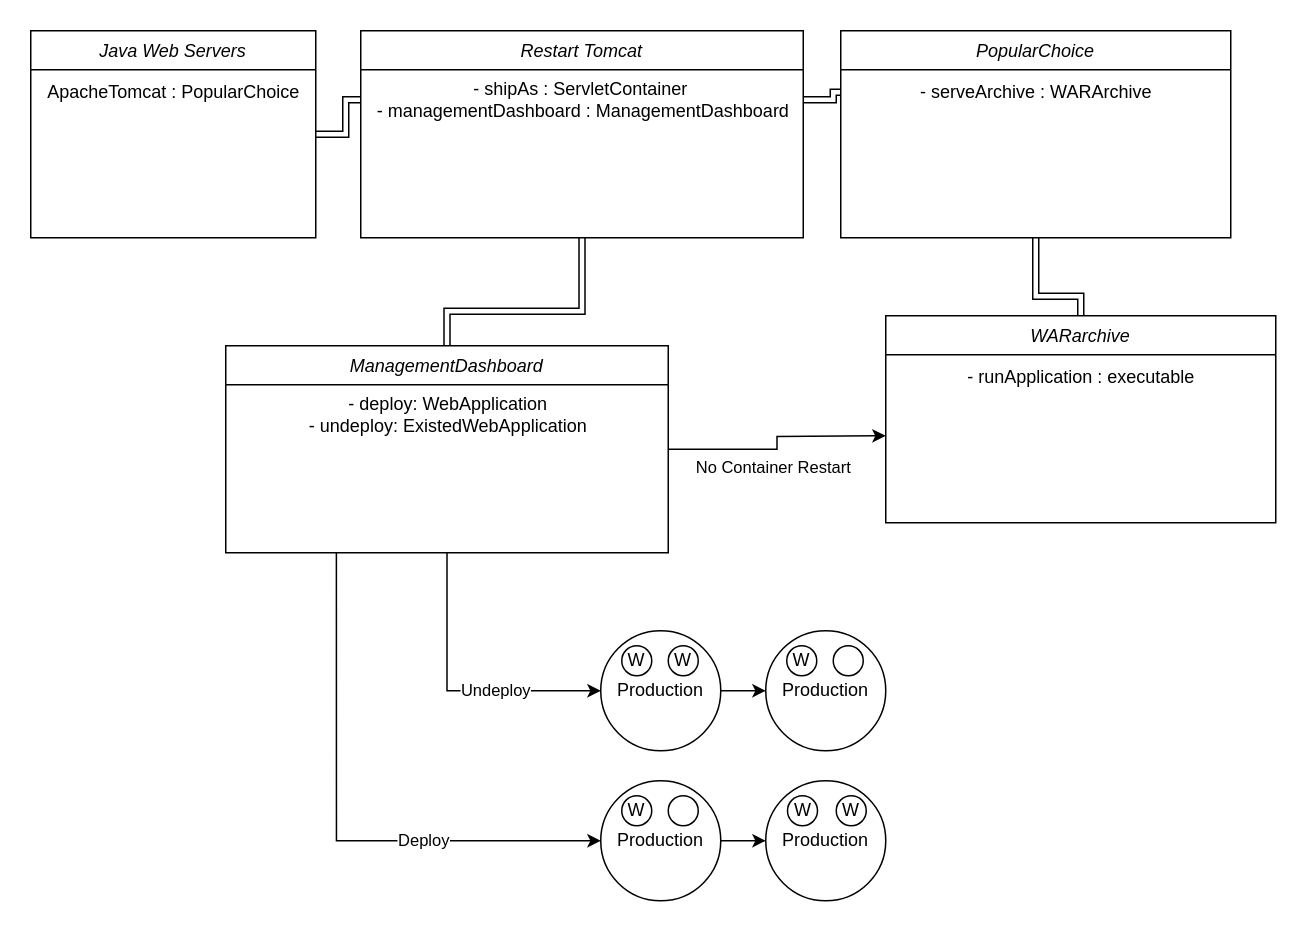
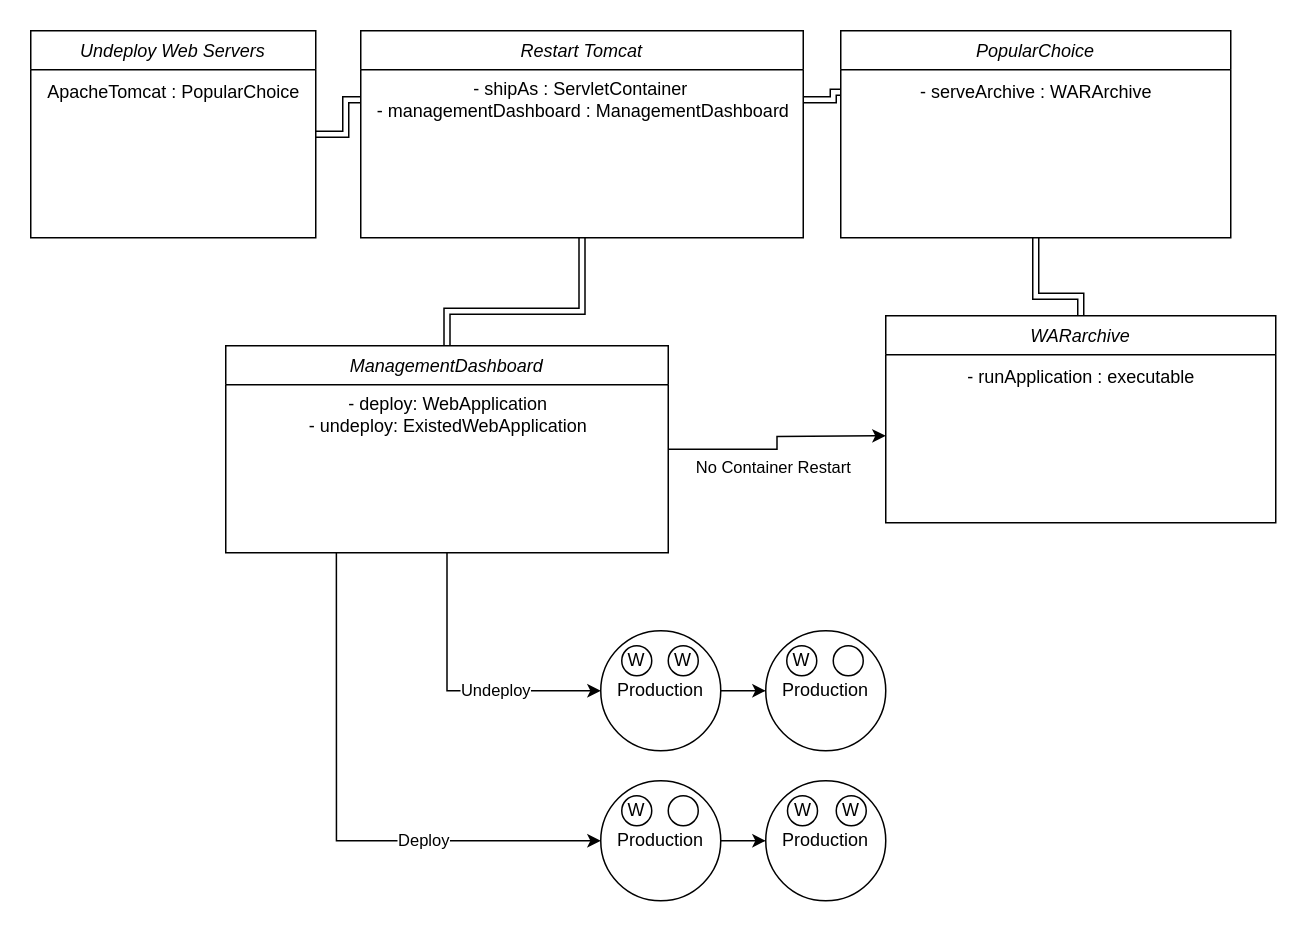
  <mxCell id="0" />
  <mxCell id="1" parent="0" />
  <mxCell id="2" value="" style="edgeStyle=orthogonalEdgeStyle;rounded=0;orthogonalLoop=1;jettySize=auto;html=1;shape=link;" edge="1" parent="1" source="3" target="7"><mxGeometry relative="1" as="geometry" /></mxCell>
- <mxCell id="3" value="Java Web Servers" style="swimlane;fontStyle=2;align=center;verticalAlign=top;childLayout=stackLayout;horizontal=1;startSize=26;horizontalStack=0;resizeParent=1;resizeLast=0;collapsible=1;marginBottom=0;rounded=0;shadow=0;strokeWidth=1;" parent="1" vertex="1"><mxGeometry x="20" y="20" width="190" height="138" as="geometry"><mxRectangle x="230" y="140" width="160" height="26" as="alternateBounds" /></mxGeometry></mxCell>
+ <mxCell id="3" value="Undeploy Web Servers" style="swimlane;fontStyle=2;align=center;verticalAlign=top;childLayout=stackLayout;horizontal=1;startSize=26;horizontalStack=0;resizeParent=1;resizeLast=0;collapsible=1;marginBottom=0;rounded=0;shadow=0;strokeWidth=1;" parent="1" vertex="1"><mxGeometry x="20" y="20" width="190" height="138" as="geometry"><mxRectangle x="230" y="140" width="160" height="26" as="alternateBounds" /></mxGeometry></mxCell>
  <mxCell id="4" value="ApacheTomcat : PopularChoice" style="text;html=1;align=center;verticalAlign=middle;resizable=0;points=[];autosize=1;strokeColor=none;fillColor=none;" vertex="1" parent="3"><mxGeometry y="26" width="190" height="30" as="geometry" /></mxCell>
  <mxCell id="5" value="" style="edgeStyle=orthogonalEdgeStyle;rounded=0;orthogonalLoop=1;jettySize=auto;html=1;shape=link;" edge="1" parent="1" source="6" target="18"><mxGeometry relative="1" as="geometry" /></mxCell>
  <mxCell id="6" value="Restart Tomcat" style="swimlane;fontStyle=2;align=center;verticalAlign=top;childLayout=stackLayout;horizontal=1;startSize=26;horizontalStack=0;resizeParent=1;resizeLast=0;collapsible=1;marginBottom=0;rounded=0;shadow=0;strokeWidth=1;" vertex="1" parent="1"><mxGeometry x="240" y="20" width="295" height="138" as="geometry"><mxRectangle x="230" y="140" width="160" height="26" as="alternateBounds" /></mxGeometry></mxCell>
  <mxCell id="7" value="- shipAs : ServletContainer&amp;nbsp;&lt;br&gt;- managementDashboard : ManagementDashboard" style="text;html=1;align=center;verticalAlign=middle;resizable=0;points=[];autosize=1;strokeColor=none;fillColor=none;" vertex="1" parent="6"><mxGeometry y="26" width="295" height="40" as="geometry" /></mxCell>
  <mxCell id="8" value="" style="edgeStyle=orthogonalEdgeStyle;rounded=0;orthogonalLoop=1;jettySize=auto;html=1;shape=link;" edge="1" parent="1" source="9" target="20"><mxGeometry relative="1" as="geometry" /></mxCell>
  <mxCell id="9" value="PopularChoice" style="swimlane;fontStyle=2;align=center;verticalAlign=top;childLayout=stackLayout;horizontal=1;startSize=26;horizontalStack=0;resizeParent=1;resizeLast=0;collapsible=1;marginBottom=0;rounded=0;shadow=0;strokeWidth=1;" vertex="1" parent="1"><mxGeometry x="560" y="20" width="260" height="138" as="geometry"><mxRectangle x="230" y="140" width="160" height="26" as="alternateBounds" /></mxGeometry></mxCell>
  <mxCell id="10" value="- serveArchive : WARArchive" style="text;html=1;align=center;verticalAlign=middle;resizable=0;points=[];autosize=1;strokeColor=none;fillColor=none;" vertex="1" parent="9"><mxGeometry y="26" width="260" height="30" as="geometry" /></mxCell>
  <mxCell id="11" style="edgeStyle=orthogonalEdgeStyle;rounded=0;orthogonalLoop=1;jettySize=auto;html=1;exitX=1;exitY=0.5;exitDx=0;exitDy=0;" edge="1" parent="1" source="17"><mxGeometry relative="1" as="geometry"><mxPoint x="590" y="290" as="targetPoint" /></mxGeometry></mxCell>
  <mxCell id="12" value="No Container Restart" style="edgeLabel;html=1;align=center;verticalAlign=middle;resizable=0;points=[];" vertex="1" connectable="0" parent="11"><mxGeometry x="-0.273" relative="1" as="geometry"><mxPoint x="13" y="11" as="offset" /></mxGeometry></mxCell>
  <mxCell id="13" style="edgeStyle=orthogonalEdgeStyle;rounded=0;orthogonalLoop=1;jettySize=auto;html=1;exitX=0.5;exitY=1;exitDx=0;exitDy=0;entryX=0;entryY=0.5;entryDx=0;entryDy=0;" edge="1" parent="1" source="17" target="23"><mxGeometry relative="1" as="geometry" /></mxCell>
  <mxCell id="14" value="Undeploy&lt;br&gt;" style="edgeLabel;html=1;align=center;verticalAlign=middle;resizable=0;points=[];" vertex="1" connectable="0" parent="13"><mxGeometry x="0.26" y="1" relative="1" as="geometry"><mxPoint x="1" as="offset" /></mxGeometry></mxCell>
  <mxCell id="15" style="edgeStyle=orthogonalEdgeStyle;rounded=0;orthogonalLoop=1;jettySize=auto;html=1;exitX=0.25;exitY=1;exitDx=0;exitDy=0;entryX=0;entryY=0.5;entryDx=0;entryDy=0;" edge="1" parent="1" source="17" target="32"><mxGeometry relative="1" as="geometry" /></mxCell>
  <mxCell id="16" value="Deploy" style="edgeLabel;html=1;align=center;verticalAlign=middle;resizable=0;points=[];" vertex="1" connectable="0" parent="15"><mxGeometry x="0.359" y="1" relative="1" as="geometry"><mxPoint as="offset" /></mxGeometry></mxCell>
  <mxCell id="17" value="ManagementDashboard" style="swimlane;fontStyle=2;align=center;verticalAlign=top;childLayout=stackLayout;horizontal=1;startSize=26;horizontalStack=0;resizeParent=1;resizeLast=0;collapsible=1;marginBottom=0;rounded=0;shadow=0;strokeWidth=1;" vertex="1" parent="1"><mxGeometry x="150" y="230" width="295" height="138" as="geometry"><mxRectangle x="230" y="140" width="160" height="26" as="alternateBounds" /></mxGeometry></mxCell>
  <mxCell id="18" value="- deploy: WebApplication&lt;br&gt;- undeploy: ExistedWebApplication" style="text;html=1;align=center;verticalAlign=middle;resizable=0;points=[];autosize=1;strokeColor=none;fillColor=none;" vertex="1" parent="17"><mxGeometry y="26" width="295" height="40" as="geometry" /></mxCell>
  <mxCell id="19" value="WARarchive" style="swimlane;fontStyle=2;align=center;verticalAlign=top;childLayout=stackLayout;horizontal=1;startSize=26;horizontalStack=0;resizeParent=1;resizeLast=0;collapsible=1;marginBottom=0;rounded=0;shadow=0;strokeWidth=1;" vertex="1" parent="1"><mxGeometry x="590" y="210" width="260" height="138" as="geometry"><mxRectangle x="230" y="140" width="160" height="26" as="alternateBounds" /></mxGeometry></mxCell>
  <mxCell id="20" value="- runApplication : executable" style="text;html=1;align=center;verticalAlign=middle;resizable=0;points=[];autosize=1;strokeColor=none;fillColor=none;" vertex="1" parent="19"><mxGeometry y="26" width="260" height="30" as="geometry" /></mxCell>
  <mxCell id="21" value="" style="edgeStyle=orthogonalEdgeStyle;rounded=0;orthogonalLoop=1;jettySize=auto;html=1;strokeColor=default;shape=link;" edge="1" parent="1" source="7" target="10"><mxGeometry relative="1" as="geometry" /></mxCell>
  <mxCell id="22" value="" style="group" vertex="1" connectable="0" parent="1"><mxGeometry x="400" y="420" width="80" height="80" as="geometry" /></mxCell>
  <mxCell id="23" value="Production" style="ellipse;whiteSpace=wrap;html=1;" vertex="1" parent="22"><mxGeometry width="80" height="80" as="geometry" /></mxCell>
  <mxCell id="24" value="W" style="ellipse;whiteSpace=wrap;html=1;aspect=fixed;" vertex="1" parent="22"><mxGeometry x="14" y="10" width="20" height="20" as="geometry" /></mxCell>
  <mxCell id="25" value="W" style="ellipse;whiteSpace=wrap;html=1;aspect=fixed;" vertex="1" parent="22"><mxGeometry x="45" y="10" width="20" height="20" as="geometry" /></mxCell>
  <mxCell id="26" value="" style="group" vertex="1" connectable="0" parent="1"><mxGeometry x="510" y="420" width="80" height="80" as="geometry" /></mxCell>
  <mxCell id="27" value="Production" style="ellipse;whiteSpace=wrap;html=1;" vertex="1" parent="26"><mxGeometry width="80" height="80" as="geometry" /></mxCell>
  <mxCell id="28" value="W" style="ellipse;whiteSpace=wrap;html=1;aspect=fixed;" vertex="1" parent="26"><mxGeometry x="14" y="10" width="20" height="20" as="geometry" /></mxCell>
  <mxCell id="29" value="" style="ellipse;whiteSpace=wrap;html=1;aspect=fixed;" vertex="1" parent="26"><mxGeometry x="45" y="10" width="20" height="20" as="geometry" /></mxCell>
  <mxCell id="30" style="edgeStyle=orthogonalEdgeStyle;rounded=0;orthogonalLoop=1;jettySize=auto;html=1;exitX=1;exitY=0.5;exitDx=0;exitDy=0;entryX=0;entryY=0.5;entryDx=0;entryDy=0;" edge="1" parent="1" source="23" target="27"><mxGeometry relative="1" as="geometry" /></mxCell>
  <mxCell id="31" value="" style="group" vertex="1" connectable="0" parent="1"><mxGeometry x="400" y="520" width="80" height="80" as="geometry" /></mxCell>
  <mxCell id="32" value="Production" style="ellipse;whiteSpace=wrap;html=1;" vertex="1" parent="31"><mxGeometry width="80" height="80" as="geometry" /></mxCell>
  <mxCell id="33" value="W" style="ellipse;whiteSpace=wrap;html=1;aspect=fixed;" vertex="1" parent="31"><mxGeometry x="14" y="10" width="20" height="20" as="geometry" /></mxCell>
  <mxCell id="34" value="" style="ellipse;whiteSpace=wrap;html=1;aspect=fixed;" vertex="1" parent="31"><mxGeometry x="45" y="10" width="20" height="20" as="geometry" /></mxCell>
  <mxCell id="35" value="Production" style="ellipse;whiteSpace=wrap;html=1;" vertex="1" parent="1"><mxGeometry x="510" y="520" width="80" height="80" as="geometry" /></mxCell>
  <mxCell id="36" style="edgeStyle=orthogonalEdgeStyle;rounded=0;orthogonalLoop=1;jettySize=auto;html=1;exitX=1;exitY=0.5;exitDx=0;exitDy=0;" edge="1" parent="1" source="32" target="35"><mxGeometry relative="1" as="geometry" /></mxCell>
  <mxCell id="37" value="W" style="ellipse;whiteSpace=wrap;html=1;aspect=fixed;" vertex="1" parent="1"><mxGeometry x="524.5" y="530" width="20" height="20" as="geometry" /></mxCell>
  <mxCell id="38" value="W" style="ellipse;whiteSpace=wrap;html=1;aspect=fixed;" vertex="1" parent="1"><mxGeometry x="557" y="530" width="20" height="20" as="geometry" /></mxCell>
